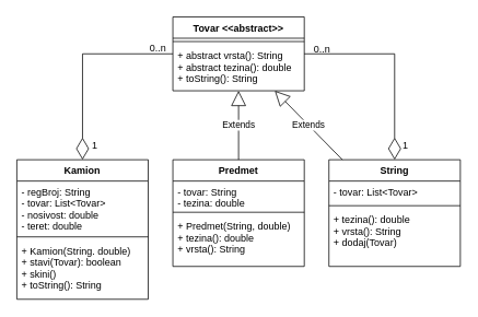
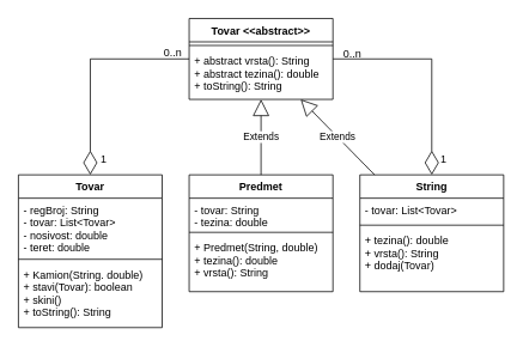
  <mxCell id="0" />
  <mxCell id="1" parent="0" />
  <mxCell id="2" value="Tovar &lt;&lt;abstract&gt;&gt;" style="swimlane;fontStyle=1;align=center;verticalAlign=top;childLayout=stackLayout;horizontal=1;startSize=26;horizontalStack=0;resizeParent=1;resizeParentMax=0;resizeLast=0;collapsible=1;marginBottom=0;" vertex="1" parent="1"><mxGeometry x="210" y="20" width="160" height="90" as="geometry" /></mxCell>
  <mxCell id="3" value="" style="line;strokeWidth=1;fillColor=none;align=left;verticalAlign=middle;spacingTop=-1;spacingLeft=3;spacingRight=3;rotatable=0;labelPosition=right;points=[];portConstraint=eastwest;" vertex="1" parent="2"><mxGeometry y="26" width="160" height="8" as="geometry" /></mxCell>
  <mxCell id="4" value="+ abstract vrsta(): String&#10;+ abstract tezina(): double&#10;+ toString(): String&#10;" style="text;strokeColor=none;fillColor=none;align=left;verticalAlign=top;spacingLeft=4;spacingRight=4;overflow=hidden;rotatable=0;points=[[0,0.5],[1,0.5]];portConstraint=eastwest;" vertex="1" parent="2"><mxGeometry y="34" width="160" height="56" as="geometry" /></mxCell>
  <mxCell id="5" value="Predmet" style="swimlane;fontStyle=1;align=center;verticalAlign=top;childLayout=stackLayout;horizontal=1;startSize=26;horizontalStack=0;resizeParent=1;resizeParentMax=0;resizeLast=0;collapsible=1;marginBottom=0;" vertex="1" parent="1"><mxGeometry x="210" y="194" width="160" height="130" as="geometry" /></mxCell>
  <mxCell id="6" value="- tovar: String&#10;- tezina: double&#10;" style="text;strokeColor=none;fillColor=none;align=left;verticalAlign=top;spacingLeft=4;spacingRight=4;overflow=hidden;rotatable=0;points=[[0,0.5],[1,0.5]];portConstraint=eastwest;" vertex="1" parent="5"><mxGeometry y="26" width="160" height="34" as="geometry" /></mxCell>
  <mxCell id="7" value="" style="line;strokeWidth=1;fillColor=none;align=left;verticalAlign=middle;spacingTop=-1;spacingLeft=3;spacingRight=3;rotatable=0;labelPosition=right;points=[];portConstraint=eastwest;" vertex="1" parent="5"><mxGeometry y="60" width="160" height="8" as="geometry" /></mxCell>
  <mxCell id="8" value="+ Predmet(String, double)&#10;+ tezina(): double&#10;+ vrsta(): String&#10;" style="text;strokeColor=none;fillColor=none;align=left;verticalAlign=top;spacingLeft=4;spacingRight=4;overflow=hidden;rotatable=0;points=[[0,0.5],[1,0.5]];portConstraint=eastwest;" vertex="1" parent="5"><mxGeometry y="68" width="160" height="62" as="geometry" /></mxCell>
  <mxCell id="9" value="Extends" style="endArrow=block;endSize=16;endFill=0;html=1;" edge="1" parent="1" source="5" target="2"><mxGeometry width="160" relative="1" as="geometry"><mxPoint x="210" y="340" as="sourcePoint" /><mxPoint x="370" y="340" as="targetPoint" /></mxGeometry></mxCell>
  <mxCell id="10" value="String" style="swimlane;fontStyle=1;align=center;verticalAlign=top;childLayout=stackLayout;horizontal=1;startSize=26;horizontalStack=0;resizeParent=1;resizeParentMax=0;resizeLast=0;collapsible=1;marginBottom=0;" vertex="1" parent="1"><mxGeometry x="400" y="194" width="160" height="130" as="geometry" /></mxCell>
  <mxCell id="11" value="- tovar: List&lt;Tovar&gt;&#10;" style="text;strokeColor=none;fillColor=none;align=left;verticalAlign=top;spacingLeft=4;spacingRight=4;overflow=hidden;rotatable=0;points=[[0,0.5],[1,0.5]];portConstraint=eastwest;" vertex="1" parent="10"><mxGeometry y="26" width="160" height="26" as="geometry" /></mxCell>
  <mxCell id="12" value="" style="line;strokeWidth=1;fillColor=none;align=left;verticalAlign=middle;spacingTop=-1;spacingLeft=3;spacingRight=3;rotatable=0;labelPosition=right;points=[];portConstraint=eastwest;" vertex="1" parent="10"><mxGeometry y="52" width="160" height="8" as="geometry" /></mxCell>
  <mxCell id="13" value="+ tezina(): double&#10;+ vrsta(): String&#10;+ dodaj(Tovar)&#10;&#10;" style="text;strokeColor=none;fillColor=none;align=left;verticalAlign=top;spacingLeft=4;spacingRight=4;overflow=hidden;rotatable=0;points=[[0,0.5],[1,0.5]];portConstraint=eastwest;" vertex="1" parent="10"><mxGeometry y="60" width="160" height="70" as="geometry" /></mxCell>
  <mxCell id="14" value="" style="endArrow=diamondThin;endFill=0;endSize=24;html=1;rounded=0;" edge="1" parent="1" source="2" target="10"><mxGeometry width="160" relative="1" as="geometry"><mxPoint x="230" y="350" as="sourcePoint" /><mxPoint x="390" y="350" as="targetPoint" /><Array as="points"><mxPoint x="480" y="65" /></Array></mxGeometry></mxCell>
  <mxCell id="15" value="Extends" style="endArrow=block;endSize=16;endFill=0;html=1;" edge="1" parent="1" source="10" target="2"><mxGeometry width="160" relative="1" as="geometry"><mxPoint x="220" y="350" as="sourcePoint" /><mxPoint x="380" y="350" as="targetPoint" /></mxGeometry></mxCell>
- <mxCell id="16" value="Kamion" style="swimlane;fontStyle=1;align=center;verticalAlign=top;childLayout=stackLayout;horizontal=1;startSize=26;horizontalStack=0;resizeParent=1;resizeParentMax=0;resizeLast=0;collapsible=1;marginBottom=0;" vertex="1" parent="1"><mxGeometry x="20" y="194" width="160" height="170" as="geometry" /></mxCell>
+ <mxCell id="16" value="Tovar" style="swimlane;fontStyle=1;align=center;verticalAlign=top;childLayout=stackLayout;horizontal=1;startSize=26;horizontalStack=0;resizeParent=1;resizeParentMax=0;resizeLast=0;collapsible=1;marginBottom=0;" vertex="1" parent="1"><mxGeometry x="20" y="194" width="160" height="170" as="geometry" /></mxCell>
  <mxCell id="17" value="- regBroj: String&#10;- tovar: List&lt;Tovar&gt;&#10;- nosivost: double&#10;- teret: double&#10;" style="text;strokeColor=none;fillColor=none;align=left;verticalAlign=top;spacingLeft=4;spacingRight=4;overflow=hidden;rotatable=0;points=[[0,0.5],[1,0.5]];portConstraint=eastwest;" vertex="1" parent="16"><mxGeometry y="26" width="160" height="64" as="geometry" /></mxCell>
  <mxCell id="18" value="" style="line;strokeWidth=1;fillColor=none;align=left;verticalAlign=middle;spacingTop=-1;spacingLeft=3;spacingRight=3;rotatable=0;labelPosition=right;points=[];portConstraint=eastwest;" vertex="1" parent="16"><mxGeometry y="90" width="160" height="8" as="geometry" /></mxCell>
  <mxCell id="19" value="+ Kamion(String. double)&#10;+ stavi(Tovar): boolean&#10;+ skini()&#10;+ toString(): String&#10;" style="text;strokeColor=none;fillColor=none;align=left;verticalAlign=top;spacingLeft=4;spacingRight=4;overflow=hidden;rotatable=0;points=[[0,0.5],[1,0.5]];portConstraint=eastwest;" vertex="1" parent="16"><mxGeometry y="98" width="160" height="72" as="geometry" /></mxCell>
  <mxCell id="20" value="" style="endArrow=diamondThin;endFill=0;endSize=24;html=1;entryX=0.5;entryY=0;entryDx=0;entryDy=0;rounded=0;" edge="1" parent="1" source="2" target="16"><mxGeometry width="160" relative="1" as="geometry"><mxPoint x="20" y="350" as="sourcePoint" /><mxPoint x="180" y="350" as="targetPoint" /><Array as="points"><mxPoint x="100" y="65" /></Array></mxGeometry></mxCell>
  <mxCell id="21" value="0..n" style="text;html=1;resizable=0;points=[];autosize=1;align=left;verticalAlign=top;spacingTop=-4;" vertex="1" parent="1"><mxGeometry x="180" y="48" width="40" height="20" as="geometry" /></mxCell>
  <mxCell id="22" value="1" style="text;html=1;resizable=0;points=[];autosize=1;align=left;verticalAlign=top;spacingTop=-4;direction=south;" vertex="1" parent="1"><mxGeometry x="110" y="167" width="20" height="20" as="geometry" /></mxCell>
  <mxCell id="23" value="1" style="text;html=1;resizable=0;points=[];autosize=1;align=left;verticalAlign=top;spacingTop=-4;" vertex="1" parent="1"><mxGeometry x="488" y="167" width="20" height="20" as="geometry" /></mxCell>
  <mxCell id="24" value="0..n" style="text;html=1;resizable=0;points=[];autosize=1;align=left;verticalAlign=top;spacingTop=-4;" vertex="1" parent="1"><mxGeometry x="380" y="50" width="40" height="20" as="geometry" /></mxCell>
